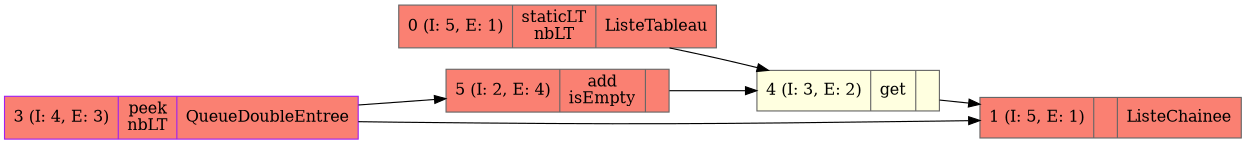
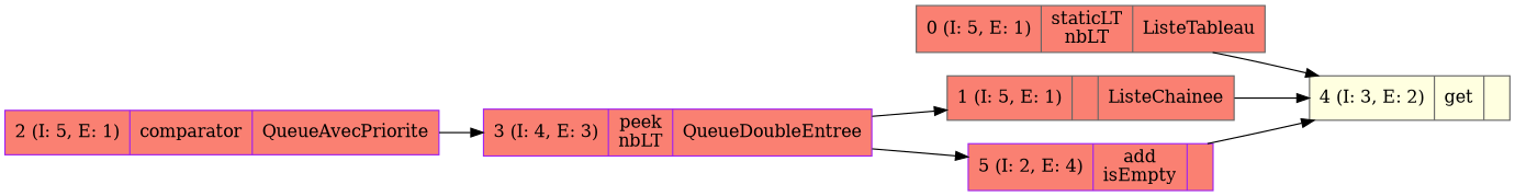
  digraph {
    rankdir=LR
    node [color=gray40 fillcolor=salmon shape=record style=filled]
    n1 [label="{0 (I: 5, E: 1)|staticLT\nnbLT\n|ListeTableau\n}"]
    n2 [fillcolor=lightyellow label="{4 (I: 3, E: 2)|get\n|}"]
    n3 [label="{1 (I: 5, E: 1)||ListeChainee\n}"]
    n4 [color=purple label="{3 (I: 4, E: 3)|peek\nnbLT\n|QueueDoubleEntree\n}"]
-   n5 [label="{5 (I: 2, E: 4)|add\nisEmpty\n|}"]
+   n5 [color=purple label="{5 (I: 2, E: 4)|add\nisEmpty\n|}"]
+   n6 [color=purple label="{2 (I: 5, E: 1)|comparator\n|QueueAvecPriorite\n}"]
    n1 -> n2
-   n2 -> n3
+   n3 -> n2
    n4 -> n3
    n4 -> n5
    n5 -> n2
+   n6 -> n4
  }
